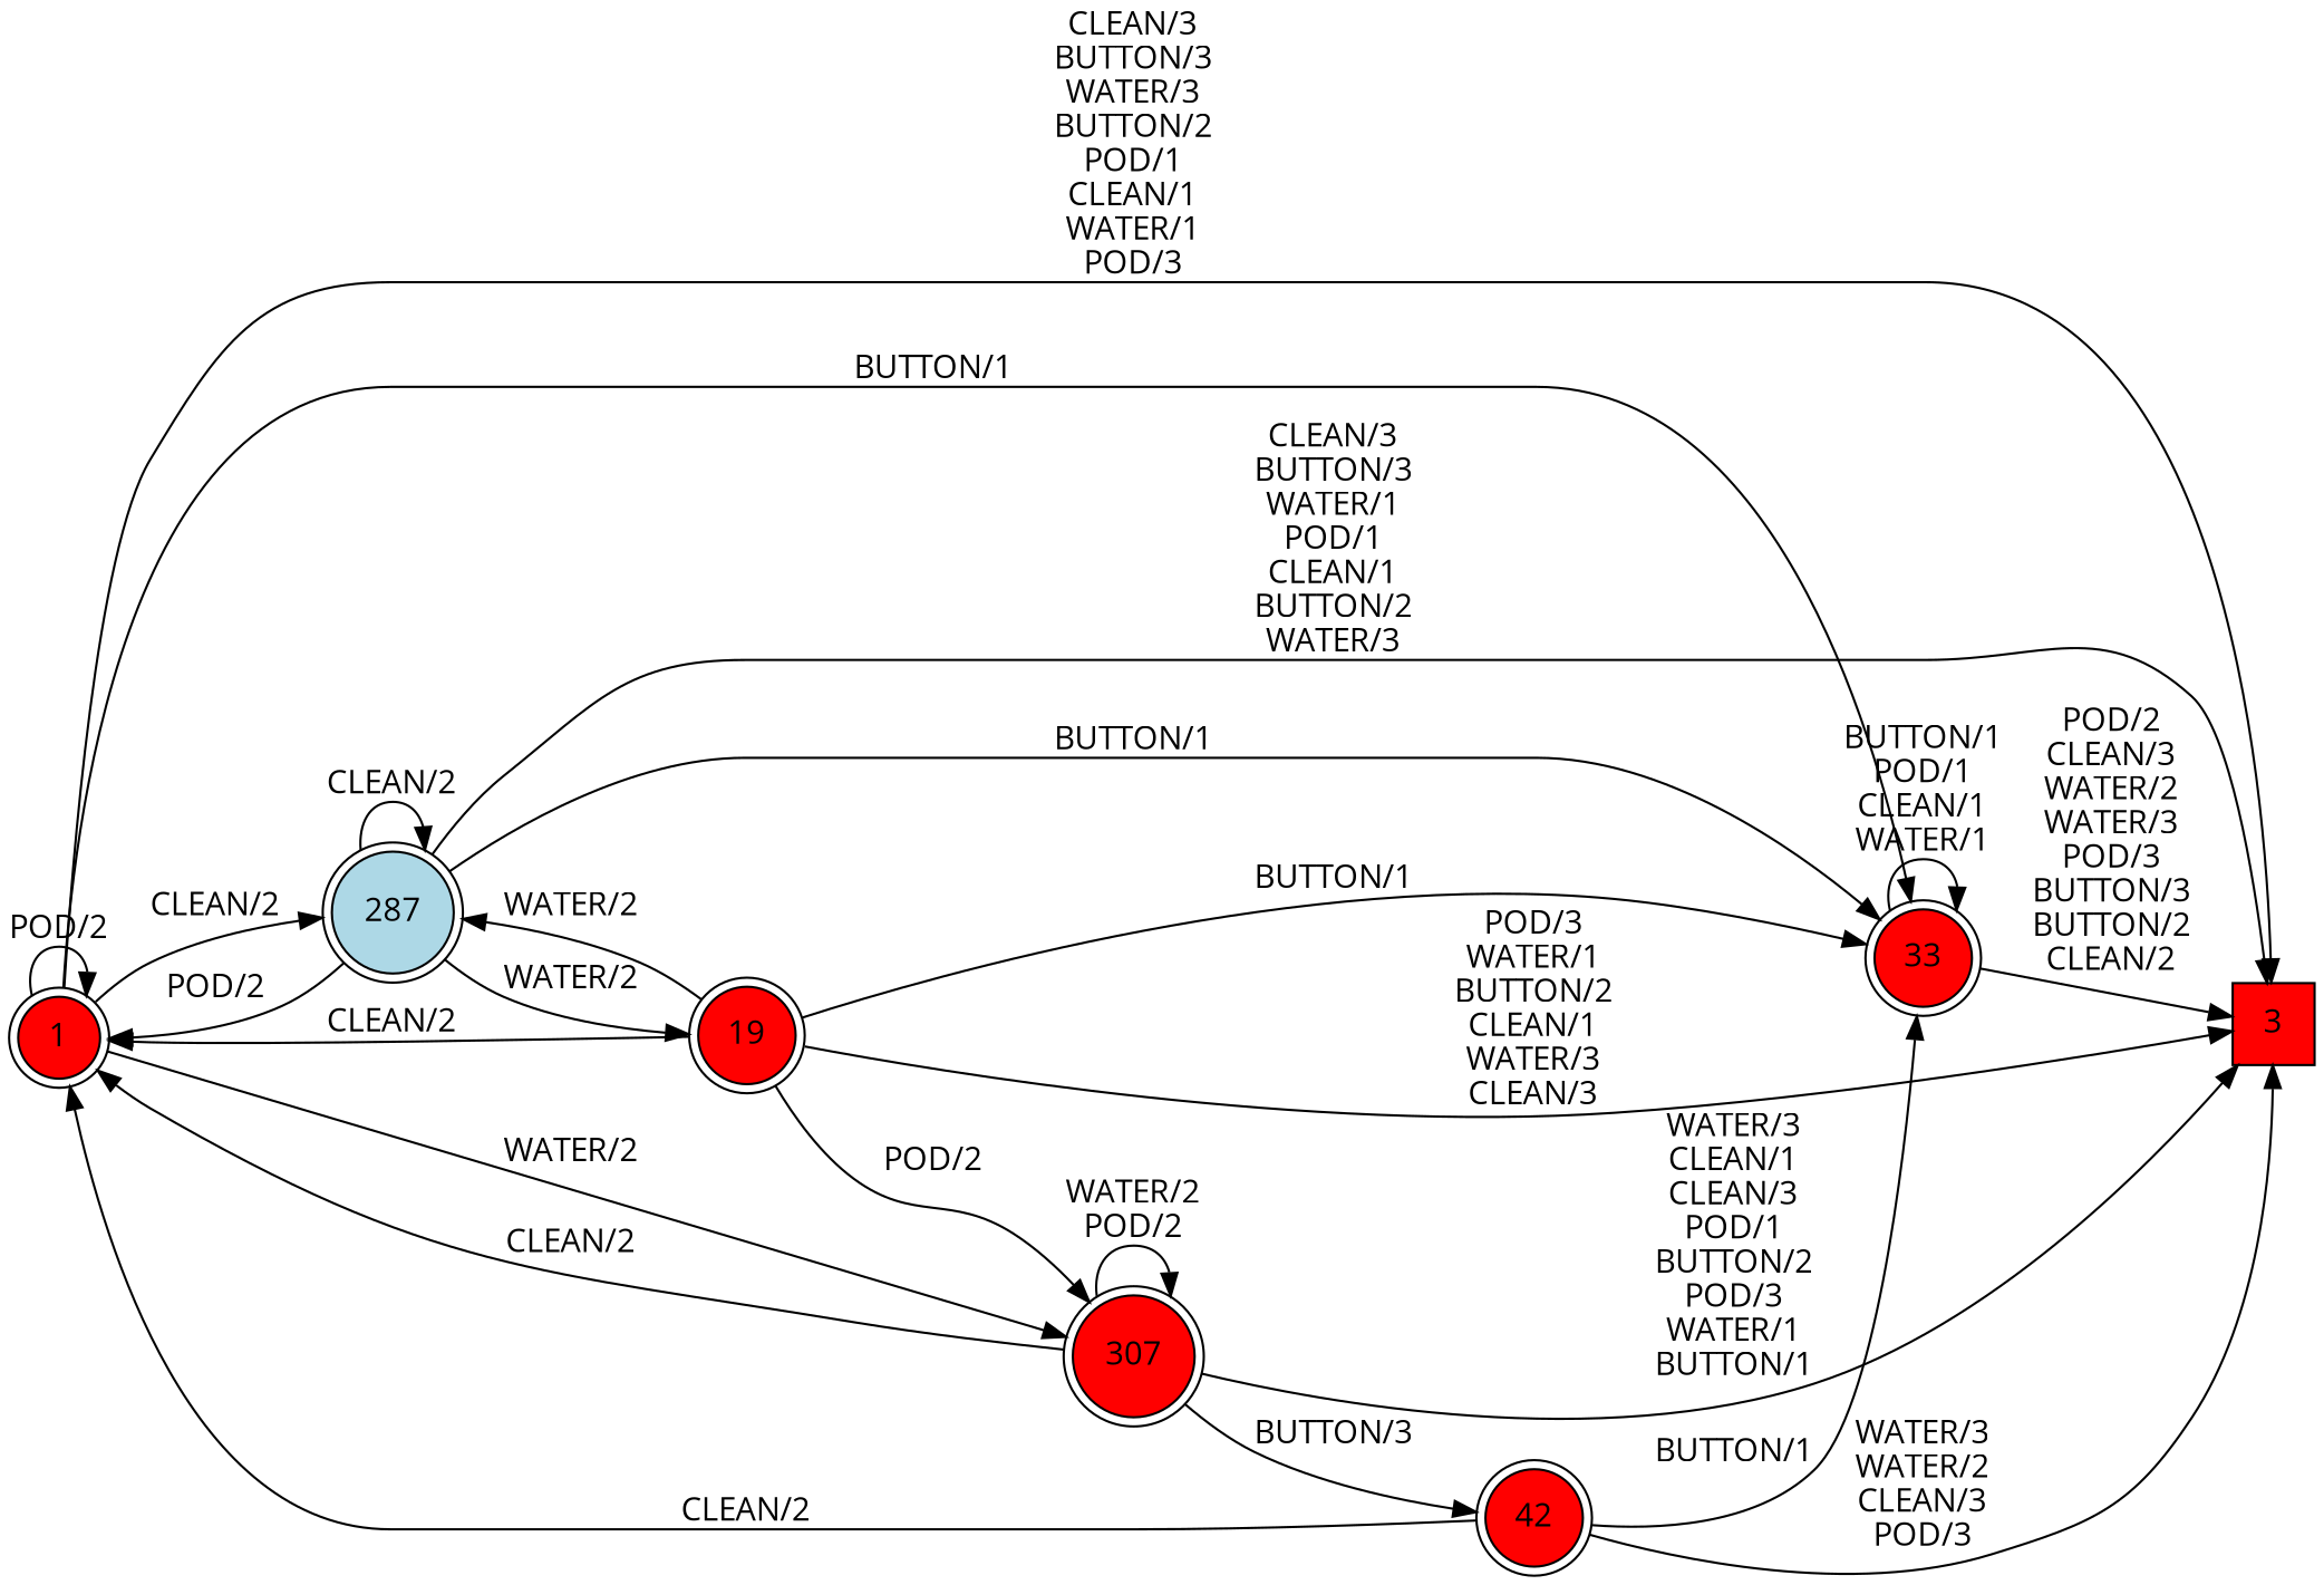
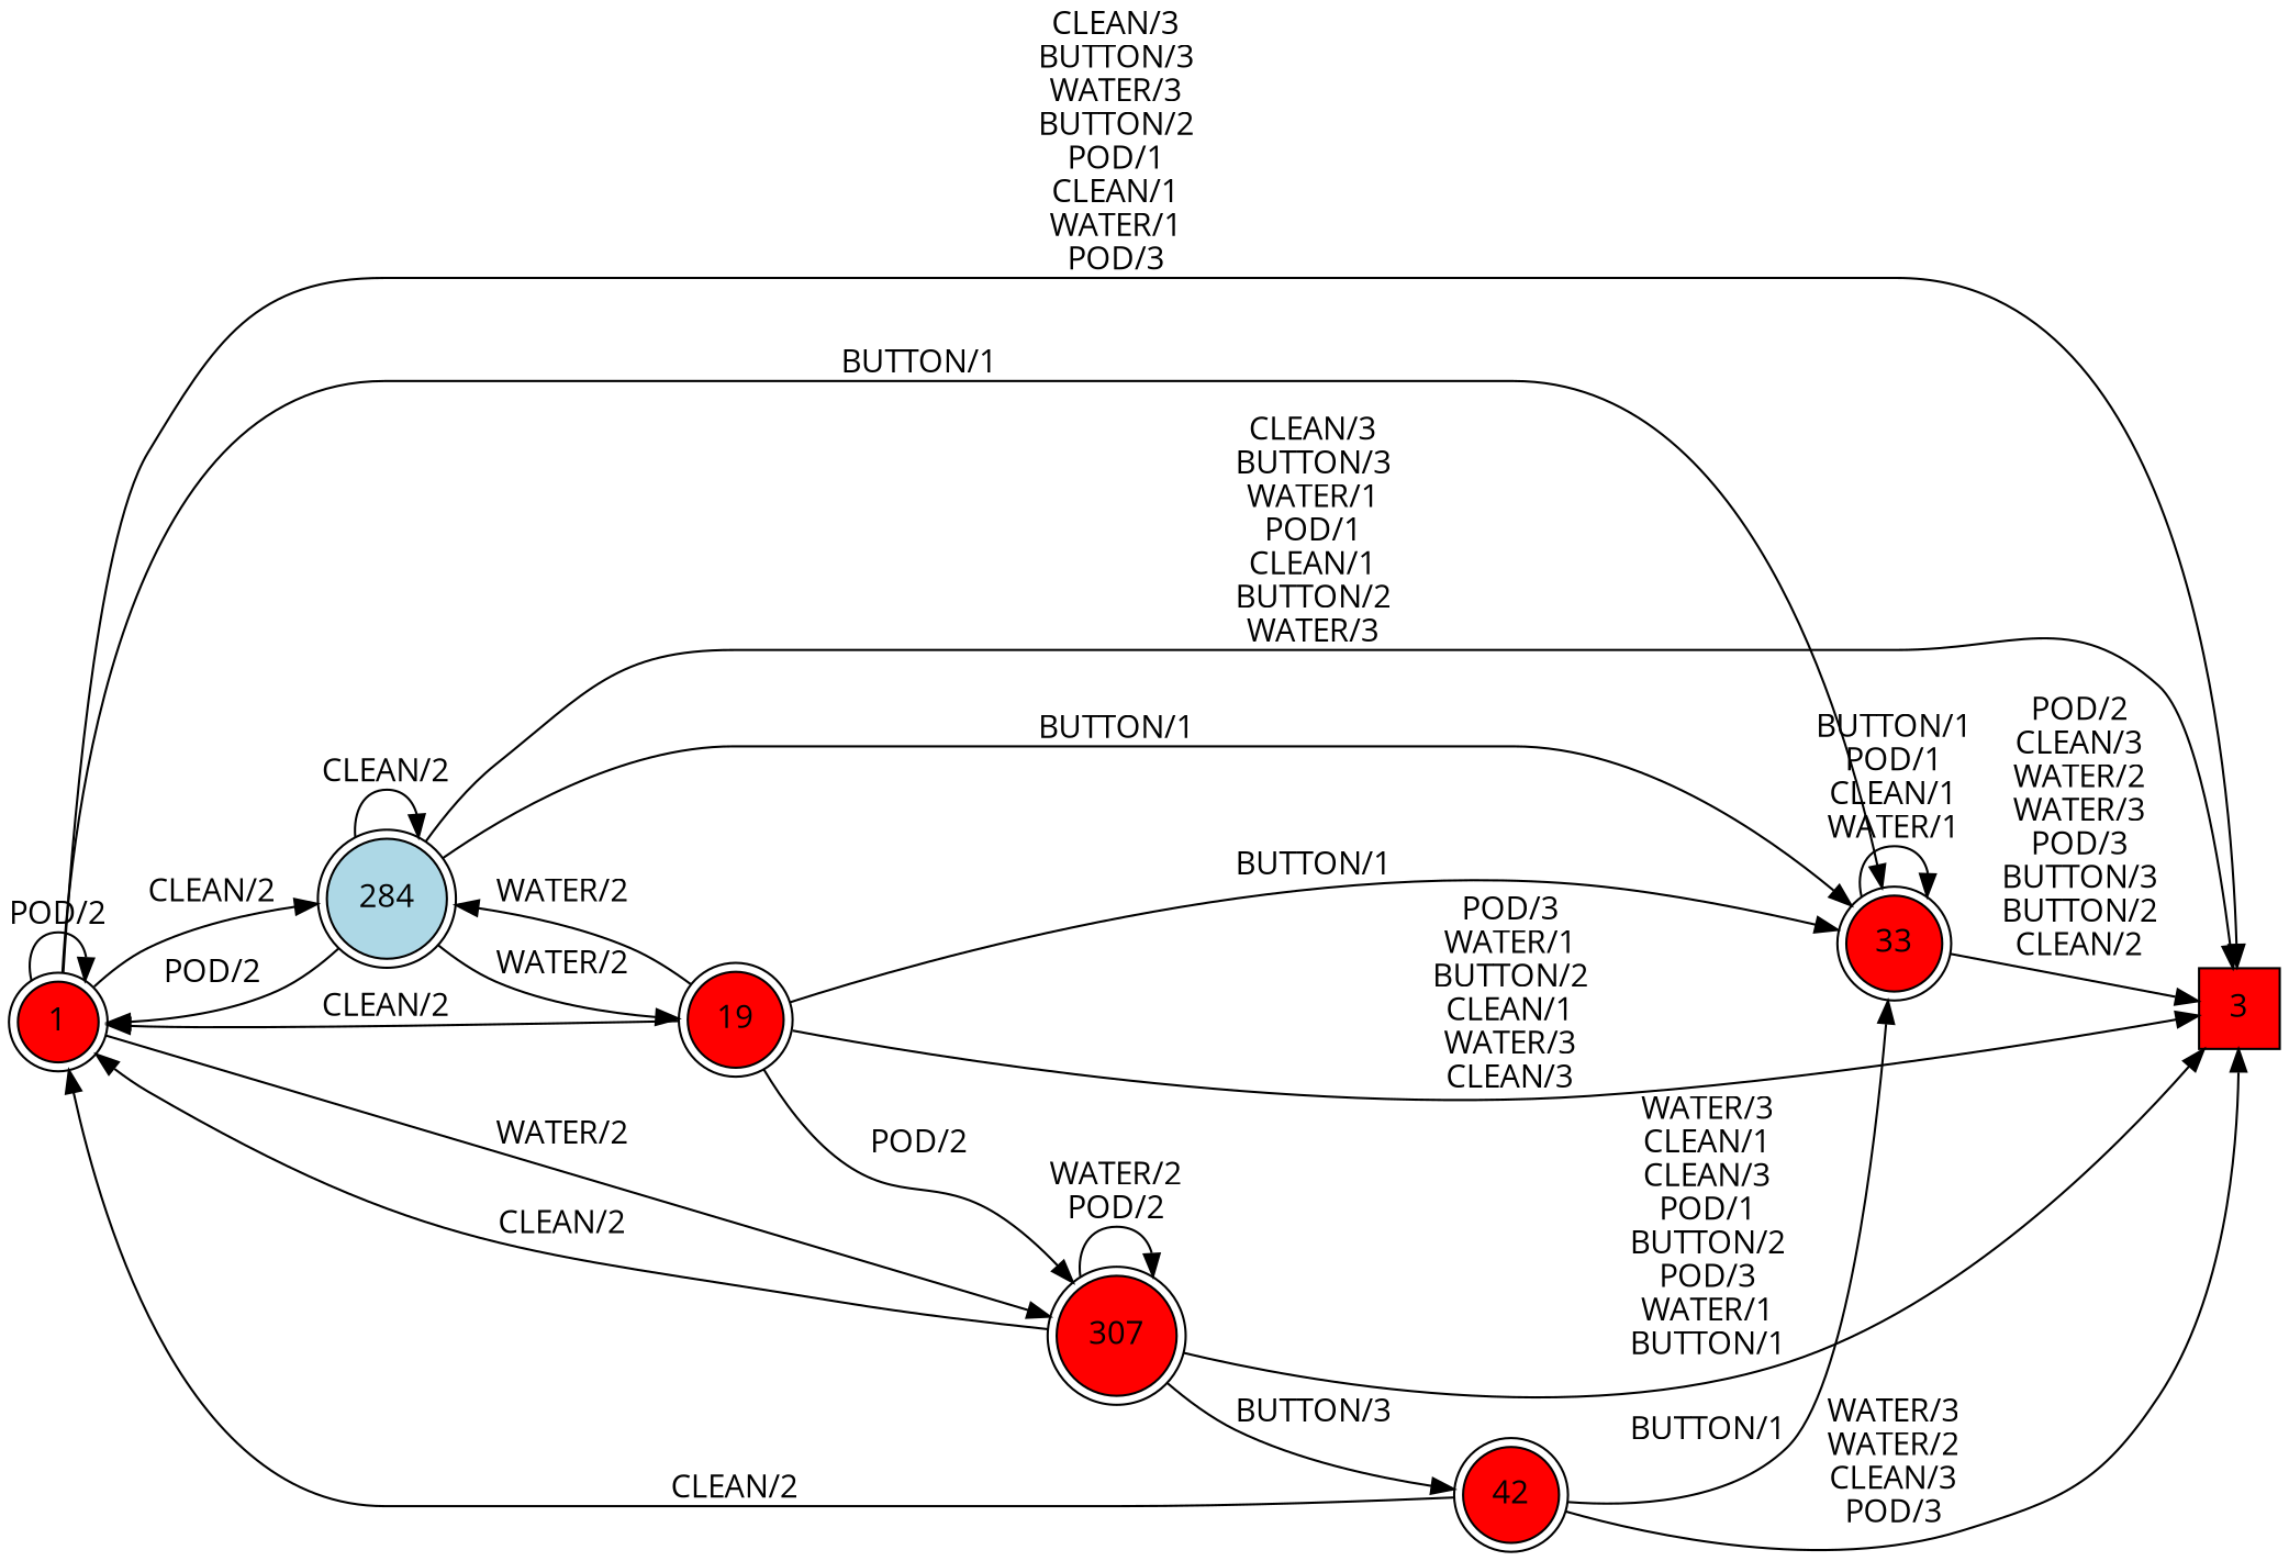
  digraph {
    rankdir=LR
    fontname="Open Sans"
    node [fillcolor=red shape=doublecircle style=filled fontname="Open Sans"]
    edge [fontname="Open Sans"]
    1
    3 [shape=square]
    33
-   284 [fillcolor=lightblue isInitial=True label=287]
+   284 [fillcolor=lightblue isInitial=True]
    307
    19
    42
    1 -> 1 [label="POD/2"]
    1 -> 3 [label="CLEAN/3\nBUTTON/3\nWATER/3\nBUTTON/2\nPOD/1\nCLEAN/1\nWATER/1\nPOD/3"]
    1 -> 33 [label="BUTTON/1"]
    1 -> 284 [label="CLEAN/2"]
    1 -> 307 [label="WATER/2"]
    33 -> 3 [label="POD/2\nCLEAN/3\nWATER/2\nWATER/3\nPOD/3\nBUTTON/3\nBUTTON/2\nCLEAN/2"]
    33 -> 33 [label="BUTTON/1\nPOD/1\nCLEAN/1\nWATER/1"]
    284 -> 1 [label="POD/2"]
    284 -> 3 [label="CLEAN/3\nBUTTON/3\nWATER/1\nPOD/1\nCLEAN/1\nBUTTON/2\nWATER/3"]
    284 -> 33 [label="BUTTON/1"]
    284 -> 284 [label="CLEAN/2"]
    284 -> 19 [label="WATER/2"]
    307 -> 1 [label="CLEAN/2"]
    307 -> 3 [label="WATER/3\nCLEAN/1\nCLEAN/3\nPOD/1\nBUTTON/2\nPOD/3\nWATER/1\nBUTTON/1"]
    307 -> 307 [label="WATER/2\nPOD/2"]
    307 -> 42 [label="BUTTON/3"]
    19 -> 1 [label="CLEAN/2"]
    19 -> 3 [label="POD/3\nWATER/1\nBUTTON/2\nCLEAN/1\nWATER/3\nCLEAN/3"]
    19 -> 33 [label="BUTTON/1"]
    19 -> 284 [label="WATER/2"]
    19 -> 307 [label="POD/2"]
    42 -> 1 [label="CLEAN/2"]
    42 -> 3 [label="WATER/3\nWATER/2\nCLEAN/3\nPOD/3"]
    42 -> 33 [label="BUTTON/1"]
  }
